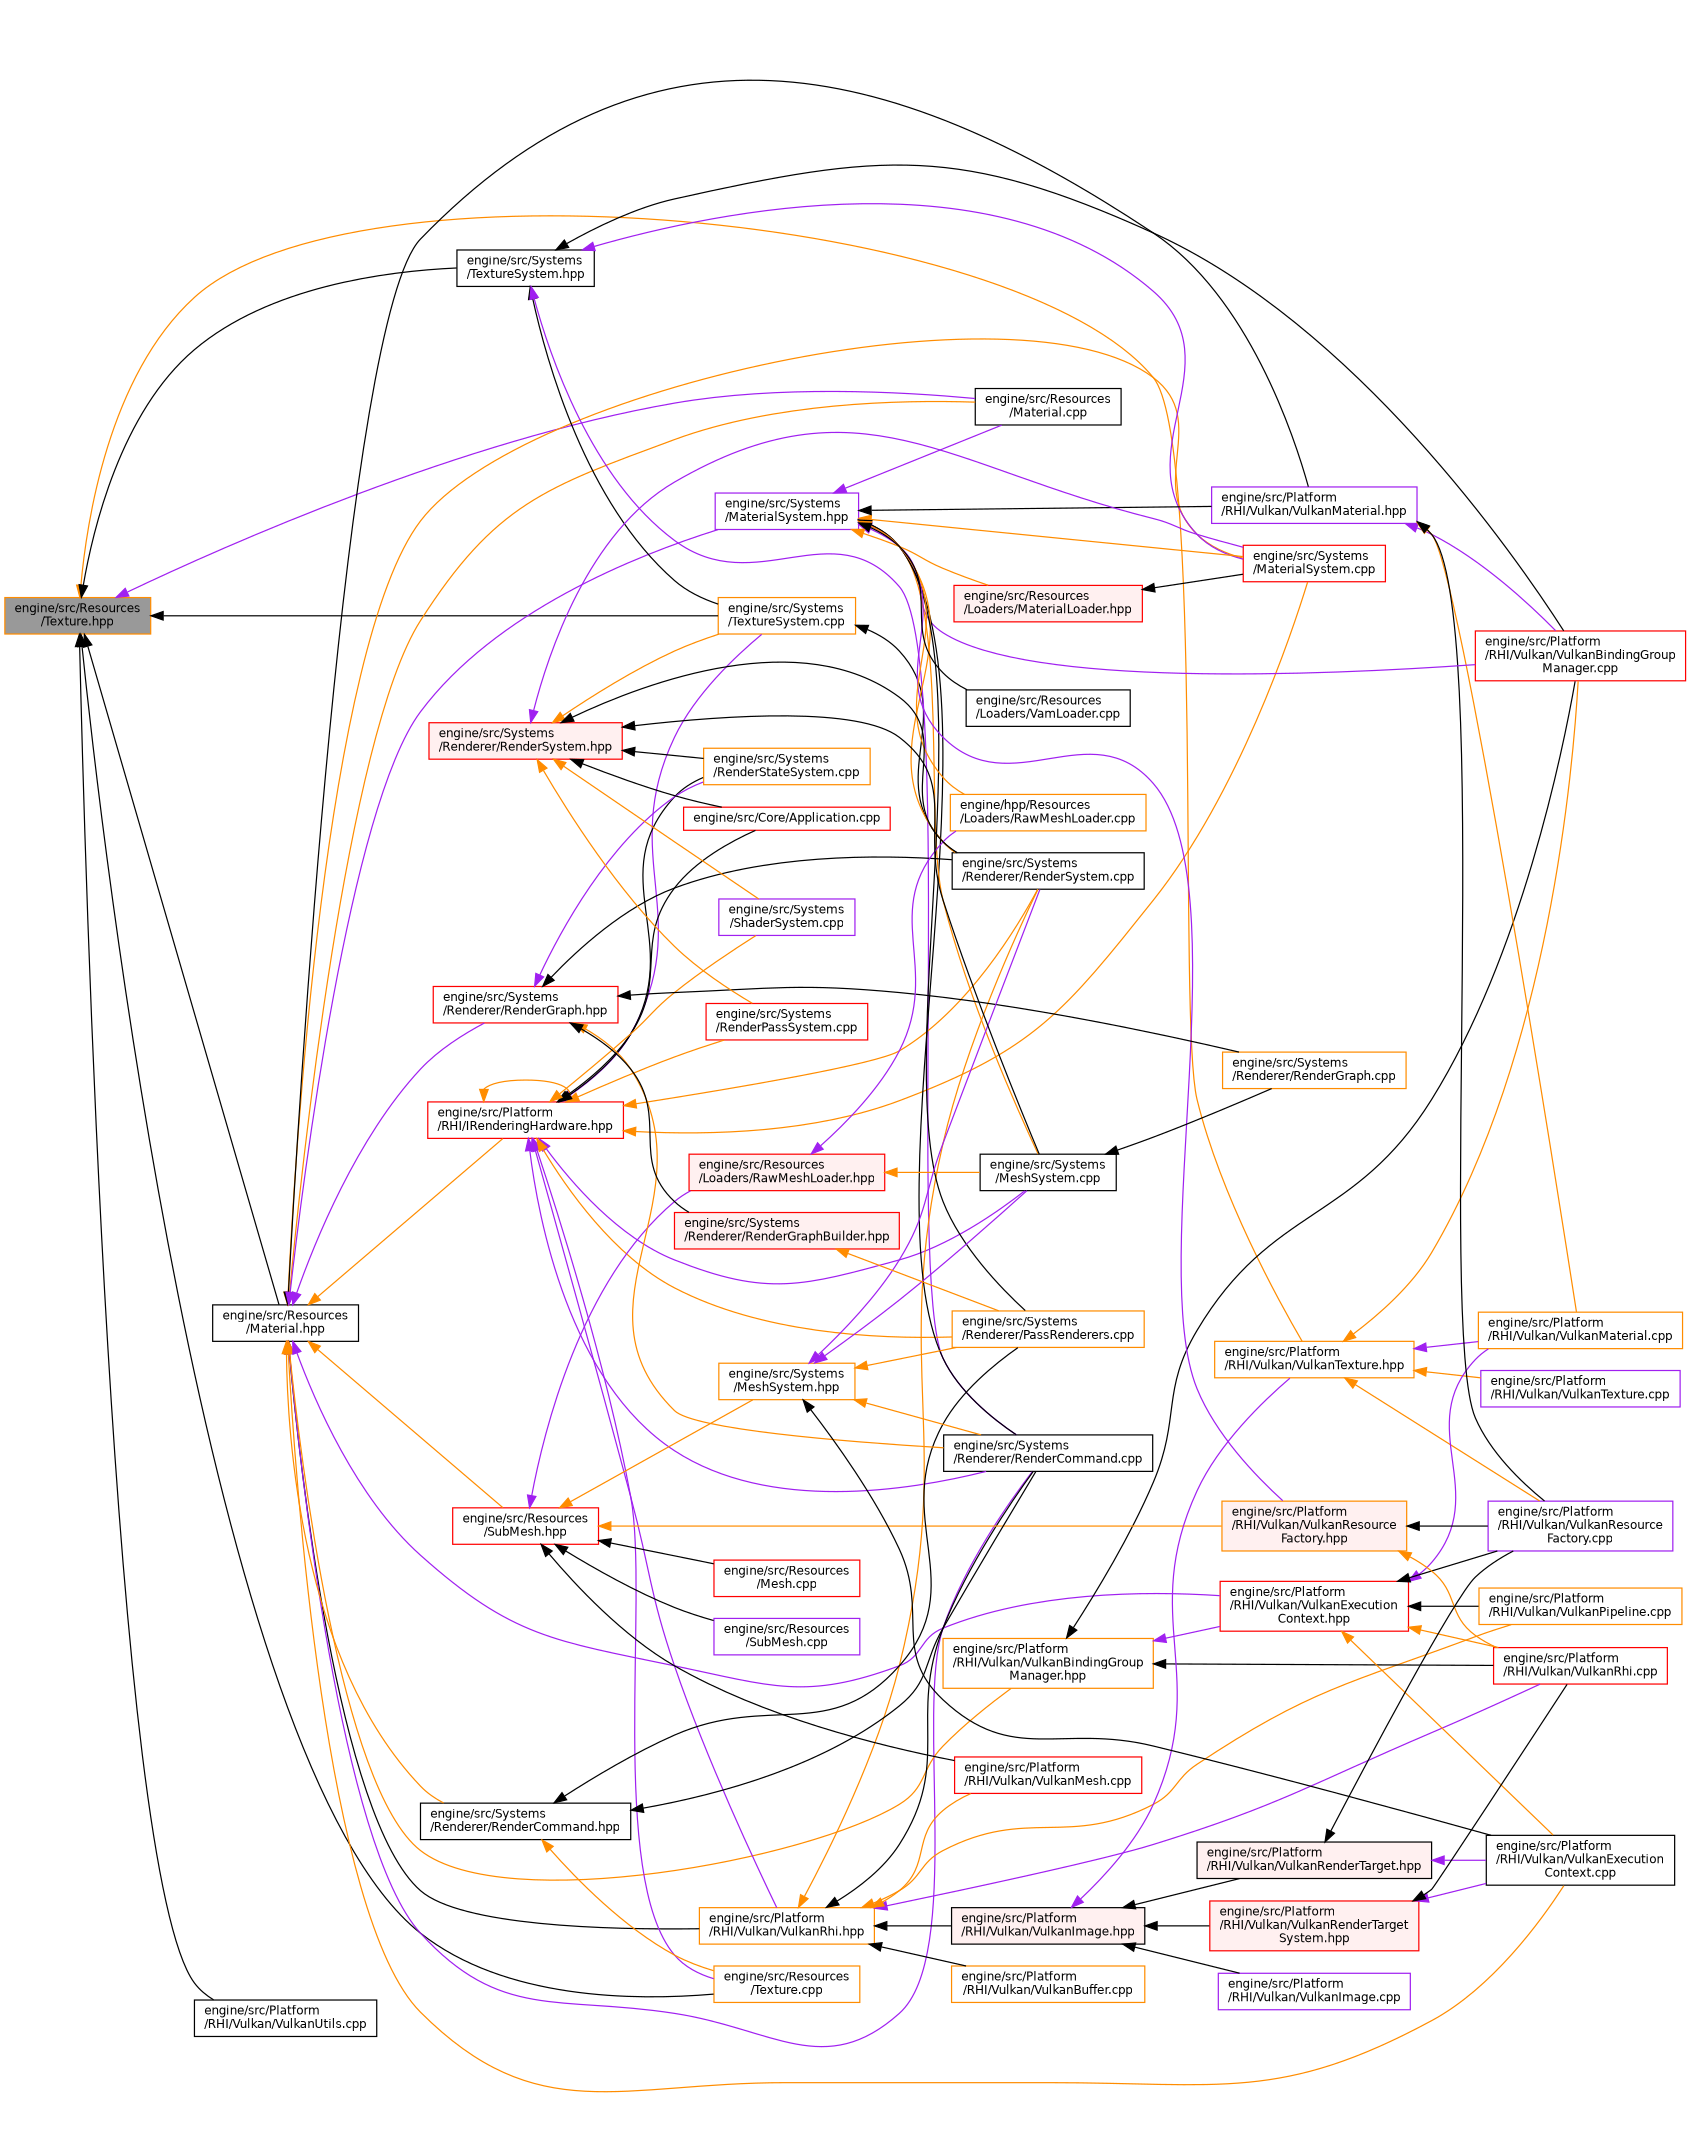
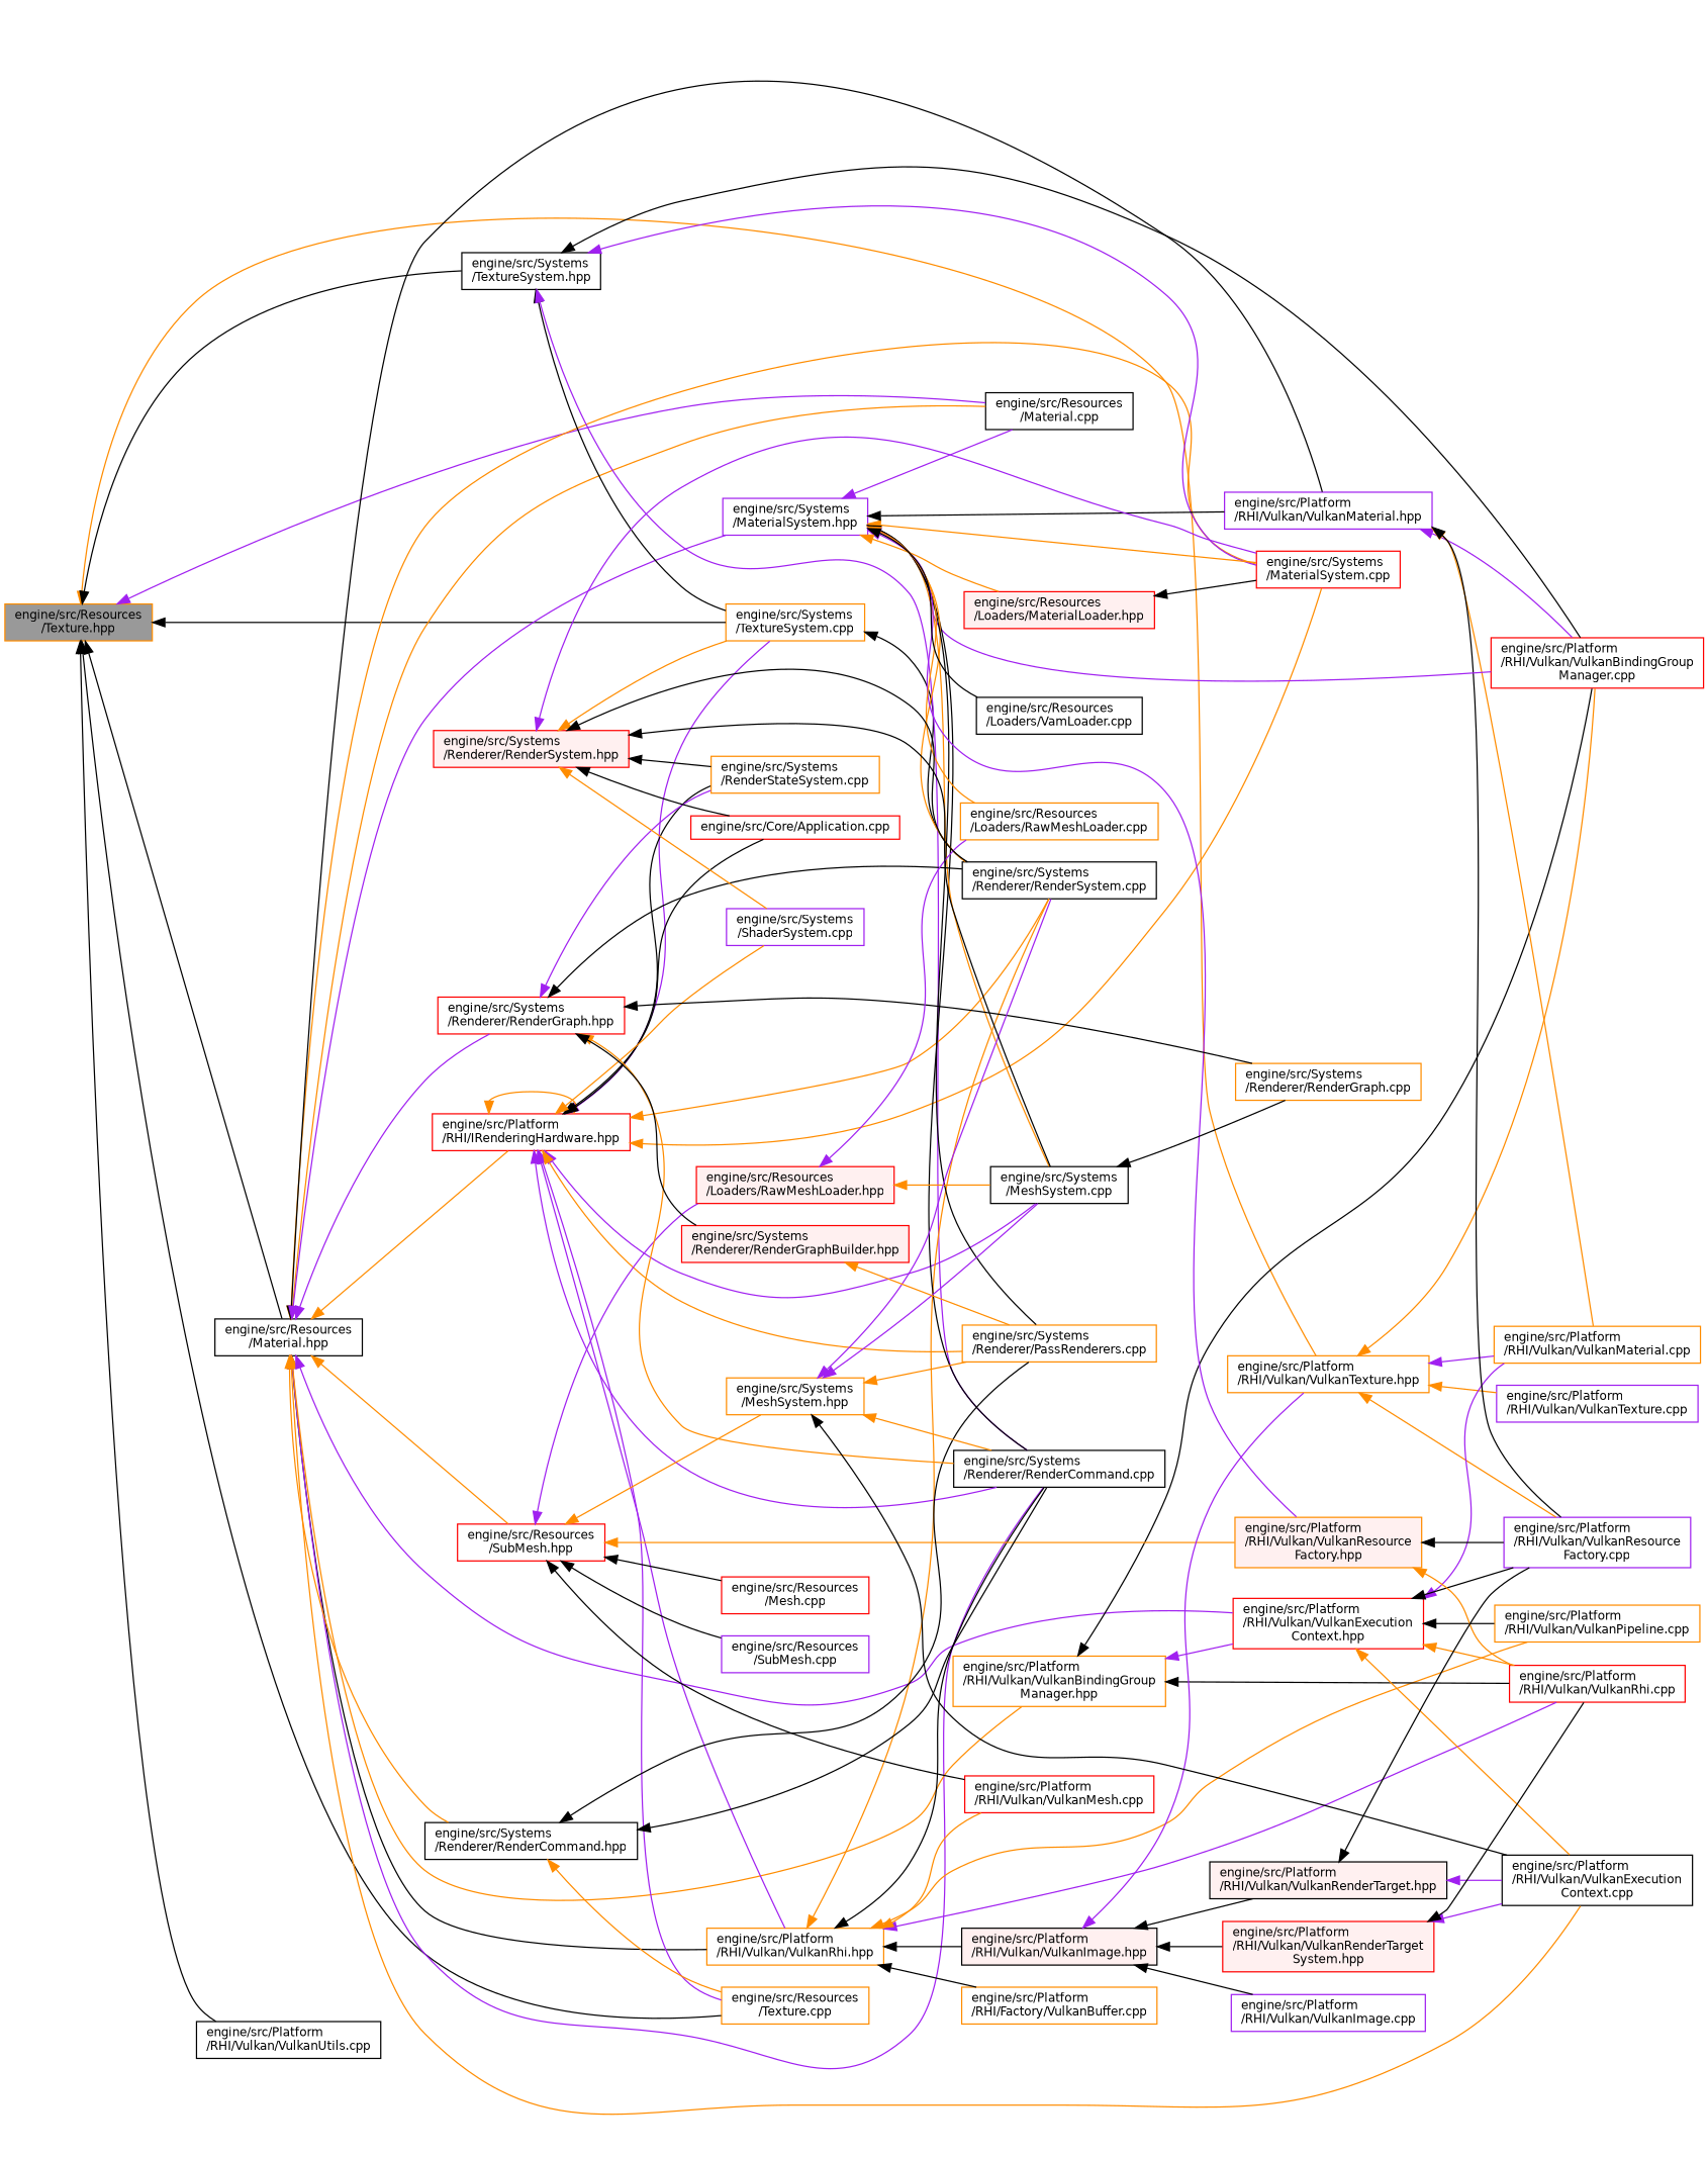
  digraph {
    rankdir=LR
    node [color=red fillcolor=white fontname=Helvetica fontsize=10 shape=box style=filled]
    edge [color=black dir=back fontname=Helvetica fontsize=10 labelfontname=Helvetica labelfontsize=10 style=solid]
    n1 [color=darkorange fillcolor=grey60 fontcolor=black height=0.2 label="engine/src/Resources\l/Texture.hpp" width=0.4]
    n2 [color=darkorange height=0.2 label="engine/src/Platform\l/RHI/Vulkan/VulkanTexture.hpp" width=0.4]
    n3 [color=black height=0.2 label="engine/src/Platform\l/RHI/Vulkan/VulkanUtils.cpp" width=0.4]
    n4 [color=black height=0.2 label="engine/src/Resources\l/Material.cpp" width=0.4]
    n5 [color=black height=0.2 label="engine/src/Resources\l/Material.hpp" width=0.4]
    n6 [color=darkorange height=0.2 label="engine/src/Resources\l/Texture.cpp" width=0.4]
    n7 [color=darkorange height=0.2 label="engine/src/Systems\l/TextureSystem.cpp" width=0.4]
    n8 [color=black height=0.2 label="engine/src/Systems\l/TextureSystem.hpp" width=0.4]
    n9 [height=0.2 label="engine/src/Platform\l/RHI/Vulkan/VulkanBindingGroup\lManager.cpp" width=0.4]
    n10 [color=darkorange height=0.2 label="engine/src/Platform\l/RHI/Vulkan/VulkanMaterial.cpp" width=0.4]
    n11 [color=purple height=0.2 label="engine/src/Platform\l/RHI/Vulkan/VulkanResource\lFactory.cpp" width=0.4]
    n12 [color=purple height=0.2 label="engine/src/Platform\l/RHI/Vulkan/VulkanTexture.cpp" width=0.4]
    n13 [height=0.2 label="engine/src/Platform\l/RHI/IRenderingHardware.hpp" width=0.4]
    n14 [color=darkorange height=0.2 label="engine/src/Platform\l/RHI/Vulkan/VulkanRhi.hpp" width=0.4]
    n15 [color=black height=0.2 label="engine/src/Platform\l/RHI/Vulkan/VulkanExecution\lContext.cpp" width=0.4]
    n16 [color=black height=0.2 label="engine/src/Systems\l/Renderer/RenderCommand.cpp" width=0.4]
    n17 [height=0.2 label="engine/src/Systems\l/MaterialSystem.cpp" width=0.4]
    n18 [color=darkorange height=0.2 label="engine/src/Platform\l/RHI/Vulkan/VulkanBindingGroup\lManager.hpp" width=0.4]
    n19 [height=0.2 label="engine/src/Platform\l/RHI/Vulkan/VulkanExecution\lContext.hpp" width=0.4]
    n20 [color=purple height=0.2 label="engine/src/Platform\l/RHI/Vulkan/VulkanMaterial.hpp" width=0.4]
    n21 [height=0.2 label="engine/src/Resources\l/SubMesh.hpp" width=0.4]
    n22 [color=purple height=0.2 label="engine/src/Systems\l/MaterialSystem.hpp" width=0.4]
    n23 [color=black height=0.2 label="engine/src/Systems\l/Renderer/RenderCommand.hpp" width=0.4]
    n24 [height=0.2 label="engine/src/Systems\l/Renderer/RenderGraph.hpp" width=0.4]
    n25 [color=black height=0.2 label="engine/src/Systems\l/Renderer/RenderSystem.cpp" width=0.4]
    n26 [height=0.2 label="engine/src/Core/Application.cpp" width=0.4]
    n27 [color=black height=0.2 label="engine/src/Systems\l/MeshSystem.cpp" width=0.4]
-   n28 [height=0.2 label="engine/src/Systems\l/RenderPassSystem.cpp" width=0.4]
    n29 [color=darkorange height=0.2 label="engine/src/Systems\l/RenderStateSystem.cpp" width=0.4]
    n30 [color=darkorange height=0.2 label="engine/src/Systems\l/Renderer/PassRenderers.cpp" width=0.4]
    n31 [color=purple height=0.2 label="engine/src/Systems\l/ShaderSystem.cpp" width=0.4]
-   n32 [color=darkorange height=0.2 label="engine/src/Platform\l/RHI/Vulkan/VulkanBuffer.cpp" width=0.4]
+   n32 [color=darkorange height=0.2 label="engine/src/Platform\l/RHI/Factory/VulkanBuffer.cpp" width=0.4]
    n33 [color=black fillcolor="#FFF0F0" height=0.2 label="engine/src/Platform\l/RHI/Vulkan/VulkanImage.hpp" width=0.4]
    n34 [height=0.2 label="engine/src/Platform\l/RHI/Vulkan/VulkanRhi.cpp" width=0.4]
    n35 [height=0.2 label="engine/src/Platform\l/RHI/Vulkan/VulkanMesh.cpp" width=0.4]
    n36 [color=darkorange height=0.2 label="engine/src/Platform\l/RHI/Vulkan/VulkanPipeline.cpp" width=0.4]
    n37 [color=darkorange fillcolor="#FFF0F0" height=0.2 label="engine/src/Platform\l/RHI/Vulkan/VulkanResource\lFactory.hpp" width=0.4]
    n38 [fillcolor="#FFF0F0" height=0.2 label="engine/src/Resources\l/Loaders/RawMeshLoader.hpp" width=0.4]
    n39 [height=0.2 label="engine/src/Resources\l/Mesh.cpp" width=0.4]
    n40 [color=purple height=0.2 label="engine/src/Resources\l/SubMesh.cpp" width=0.4]
    n41 [color=darkorange height=0.2 label="engine/src/Systems\l/MeshSystem.hpp" width=0.4]
-   n42 [color=darkorange height=0.2 label="engine/hpp/Resources\l/Loaders/RawMeshLoader.cpp" width=0.4]
+   n42 [color=darkorange height=0.2 label="engine/src/Resources\l/Loaders/RawMeshLoader.cpp" width=0.4]
    n43 [fillcolor="#FFF0F0" height=0.2 label="engine/src/Resources\l/Loaders/MaterialLoader.hpp" width=0.4]
    n44 [color=black height=0.2 label="engine/src/Resources\l/Loaders/VamLoader.cpp" width=0.4]
    n45 [color=darkorange height=0.2 label="engine/src/Systems\l/Renderer/RenderGraph.cpp" width=0.4]
    n46 [fillcolor="#FFF0F0" height=0.2 label="engine/src/Systems\l/Renderer/RenderGraphBuilder.hpp" width=0.4]
    n47 [color=purple height=0.2 label="engine/src/Platform\l/RHI/Vulkan/VulkanImage.cpp" width=0.4]
    n48 [color=black fillcolor="#FFF0F0" height=0.2 label="engine/src/Platform\l/RHI/Vulkan/VulkanRenderTarget.hpp" width=0.4]
    n49 [fillcolor="#FFF0F0" height=0.2 label="engine/src/Platform\l/RHI/Vulkan/VulkanRenderTarget\lSystem.hpp" width=0.4]
    n50 [fillcolor="#FFF0F0" height=0.2 label="engine/src/Systems\l/Renderer/RenderSystem.hpp" width=0.4]
    n1 -> n2 [color=darkorange]
    n1 -> n3
    n1 -> n4 [color=purple]
    n1 -> n5
    n1 -> n6
    n1 -> n7
    n1 -> n8
    n2 -> n9 [color=darkorange]
    n2 -> n10 [color=purple]
    n2 -> n11 [color=darkorange]
    n2 -> n12 [color=darkorange]
    n5 -> n4 [color=darkorange]
    n5 -> n13 [color=darkorange]
    n5 -> n14
    n5 -> n15 [color=darkorange]
    n5 -> n16 [color=purple]
    n5 -> n17 [color=darkorange]
    n5 -> n18 [color=darkorange]
    n5 -> n19 [color=purple]
    n5 -> n20
    n5 -> n21 [color=darkorange]
    n5 -> n22 [color=purple]
    n5 -> n23 [color=darkorange]
    n5 -> n24 [color=purple]
    n7 -> n25
    n8 -> n7
    n8 -> n9
    n8 -> n16 [color=purple]
    n8 -> n17 [color=purple]
    n13 -> n6 [color=purple]
    n13 -> n7 [color=purple]
    n13 -> n13 [color=darkorange]
    n13 -> n14 [color=purple]
    n13 -> n16 [color=purple]
    n13 -> n17 [color=darkorange]
    n13 -> n25 [color=darkorange]
    n13 -> n26
    n13 -> n27 [color=purple]
-   n13 -> n28 [color=darkorange]
    n13 -> n29
    n13 -> n30 [color=darkorange]
    n13 -> n31 [color=darkorange]
    n14 -> n16
    n14 -> n25 [color=darkorange]
    n14 -> n32
    n14 -> n33
    n14 -> n34 [color=purple]
    n14 -> n35 [color=darkorange]
    n14 -> n36 [color=darkorange]
    n18 -> n9
    n18 -> n19 [color=purple]
    n18 -> n34
    n19 -> n10 [color=purple]
    n19 -> n11
    n19 -> n15 [color=darkorange]
    n19 -> n34 [color=darkorange]
    n19 -> n36
    n20 -> n9 [color=purple]
    n20 -> n10 [color=darkorange]
    n20 -> n11
    n21 -> n35
    n21 -> n37 [color=darkorange]
    n21 -> n38 [color=purple]
    n21 -> n39
    n21 -> n40
    n21 -> n41 [color=darkorange]
    n22 -> n4 [color=purple]
    n22 -> n9 [color=purple]
    n22 -> n16
    n22 -> n17 [color=darkorange]
    n22 -> n20
    n22 -> n25 [color=darkorange]
    n22 -> n27 [color=darkorange]
    n22 -> n30
    n22 -> n37 [color=purple]
    n22 -> n42 [color=darkorange]
    n22 -> n43 [color=darkorange]
    n22 -> n44
    n23 -> n6 [color=darkorange]
    n23 -> n16
    n23 -> n30
    n24 -> n16 [color=darkorange]
    n24 -> n25
    n24 -> n29 [color=purple]
    n24 -> n45
    n24 -> n46
    n27 -> n45
    n33 -> n2 [color=purple]
    n33 -> n47
    n33 -> n48
    n33 -> n49
    n37 -> n11
    n37 -> n34 [color=darkorange]
    n38 -> n27 [color=darkorange]
    n38 -> n42 [color=purple]
    n41 -> n15
    n41 -> n16 [color=darkorange]
    n41 -> n25 [color=purple]
    n41 -> n27 [color=purple]
    n41 -> n30 [color=darkorange]
    n43 -> n17
    n46 -> n30 [color=darkorange]
    n48 -> n11
    n48 -> n15 [color=purple]
    n49 -> n15 [color=purple]
    n49 -> n34
    n50 -> n7 [color=darkorange]
    n50 -> n17 [color=purple]
    n50 -> n25
    n50 -> n26
    n50 -> n27
-   n50 -> n28 [color=darkorange]
    n50 -> n29
    n50 -> n31 [color=darkorange]
  }
